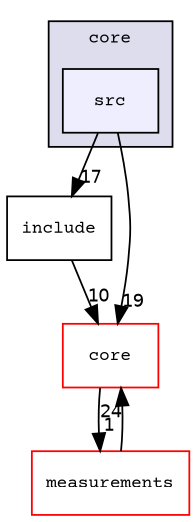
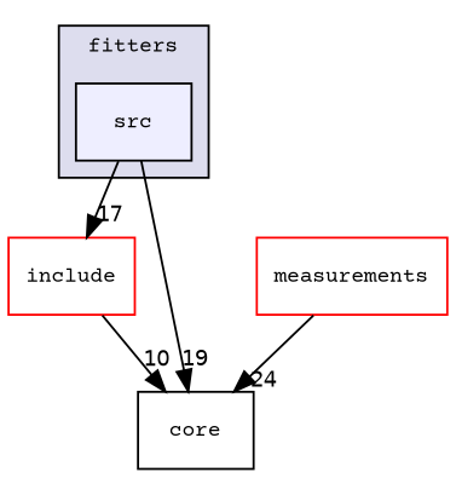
  digraph {
    compound=true
    fontname="Courier Prime"
    node [fillcolor=white fontname="Courier Prime" fontsize=10 shape=box style=filled]
    edge [fontname="Courier Prime" labeldistance=1.5 labelfontname=Helvetica labelfontsize=10]
    n1 [fillcolor="#eeeeff" label=src pencolor=black]
-   n2 [label=include fillcolor="" style=""]
-   n3 [color=red label=core]
+   n2 [label=include color=red fillcolor="" style=""]
+   n3 [color=black label=core]
    n4 [color=red label=measurements]
    subgraph cluster_1 {
      bgcolor="#ddddee"
      fontsize=10
-     label=core
+     label=fitters
      pencolor=black
      n1
    }
    n1 -> n2 [headlabel=17]
    n1 -> n3 [headlabel=19]
    n2 -> n3 [headlabel=10]
-   n3 -> n4 [headlabel=1]
    n4 -> n3 [headlabel=24]
  }
